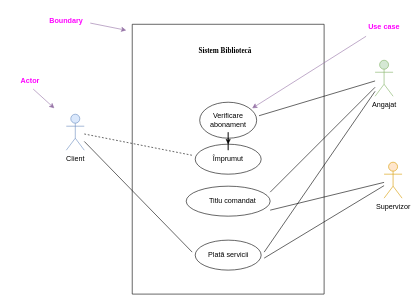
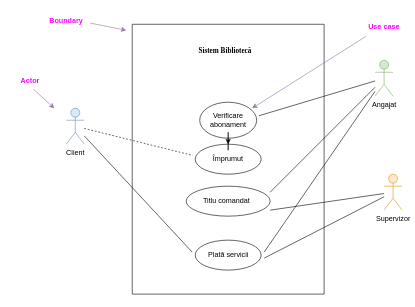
  <mxCell id="0" />
  <mxCell id="1" parent="0" />
  <mxCell id="2" value="" style="verticalLabelPosition=bottom;verticalAlign=top;html=1;shape=mxgraph.basic.rect;fillColor2=none;strokeWidth=1;size=20;indent=5;fillColor=none;absoluteCornerSize=0;" vertex="1" parent="1"><mxGeometry x="220" y="40" width="320" height="450" as="geometry" /></mxCell>
  <mxCell id="3" value="Angajat" style="shape=umlActor;verticalLabelPosition=bottom;verticalAlign=top;html=1;outlineConnect=0;fillColor=#d5e8d4;strokeColor=#82b366;" vertex="1" parent="1"><mxGeometry x="625" y="100" width="30" height="60" as="geometry" /></mxCell>
  <mxCell id="4" value="&lt;b&gt;&lt;font color=&quot;#ff00ff&quot;&gt;Actor&lt;/font&gt;&lt;/b&gt;" style="text;html=1;strokeColor=none;fillColor=none;align=center;verticalAlign=middle;whiteSpace=wrap;rounded=0;" vertex="1" parent="1"><mxGeometry x="20" y="120" width="60" height="30" as="geometry" /></mxCell>
  <mxCell id="5" value="" style="endArrow=classic;html=1;rounded=0;exitX=0.58;exitY=0.934;exitDx=0;exitDy=0;exitPerimeter=0;fillColor=#e1d5e7;strokeColor=#9673a6;" edge="1" parent="1" source="4"><mxGeometry width="50" height="50" relative="1" as="geometry"><mxPoint x="50" y="160" as="sourcePoint" /><mxPoint x="90" y="180" as="targetPoint" /></mxGeometry></mxCell>
  <mxCell id="6" value="Sistem Bibliotecă" style="text;html=1;strokeColor=none;fillColor=none;align=center;verticalAlign=middle;whiteSpace=wrap;rounded=0;fontStyle=1;fontFamily=Lucida Console;" vertex="1" parent="1"><mxGeometry x="310" y="70" width="130" height="30" as="geometry" /></mxCell>
  <mxCell id="7" value="Verificare abonament" style="text;html=1;strokeColor=none;fillColor=none;align=center;verticalAlign=middle;whiteSpace=wrap;rounded=0;fontStyle=0" vertex="1" parent="1"><mxGeometry x="350" y="185" width="60" height="30" as="geometry" /></mxCell>
- <mxCell id="8" value="Titlu comandat" style="text;html=1;strokeColor=none;fillColor=none;align=center;verticalAlign=middle;whiteSpace=wrap;rounded=0;" vertex="1" parent="1"><mxGeometry x="335" y="320" width="105" height="30" as="geometry" /></mxCell>
+ <mxCell id="8" value="Titlu comandat" style="text;html=1;strokeColor=none;fillColor=none;align=center;verticalAlign=middle;whiteSpace=wrap;rounded=0;" vertex="1" parent="1"><mxGeometry x="325" y="320" width="105" height="30" as="geometry" /></mxCell>
  <mxCell id="9" value="Plată servicii" style="text;html=1;strokeColor=none;fillColor=none;align=center;verticalAlign=middle;whiteSpace=wrap;rounded=0;" vertex="1" parent="1"><mxGeometry x="327.5" y="410" width="105" height="30" as="geometry" /></mxCell>
  <mxCell id="10" value="" style="ellipse;whiteSpace=wrap;html=1;fillColor=none;" vertex="1" parent="1"><mxGeometry x="310" y="310" width="140" height="50" as="geometry" /></mxCell>
  <mxCell id="11" value="" style="ellipse;whiteSpace=wrap;html=1;fillColor=none;" vertex="1" parent="1"><mxGeometry x="325" y="400" width="110" height="50" as="geometry" /></mxCell>
  <mxCell id="12" value="&lt;font color=&quot;#ff00ff&quot;&gt;&lt;b&gt;Boundary&lt;/b&gt;&lt;/font&gt;" style="text;html=1;strokeColor=none;fillColor=none;align=center;verticalAlign=middle;whiteSpace=wrap;rounded=0;" vertex="1" parent="1"><mxGeometry x="80" y="20" width="60" height="30" as="geometry" /></mxCell>
  <mxCell id="13" value="" style="endArrow=classic;html=1;rounded=0;exitX=0.58;exitY=0.934;exitDx=0;exitDy=0;exitPerimeter=0;fillColor=#e1d5e7;strokeColor=#9673a6;" edge="1" parent="1"><mxGeometry width="50" height="50" relative="1" as="geometry"><mxPoint x="150" y="38" as="sourcePoint" /><mxPoint x="210" y="50" as="targetPoint" /></mxGeometry></mxCell>
  <mxCell id="14" value="" style="endArrow=classic;html=1;rounded=0;fillColor=#e1d5e7;strokeColor=#9673a6;entryX=0.625;entryY=0.3;entryDx=0;entryDy=0;entryPerimeter=0;" edge="1" parent="1"><mxGeometry width="50" height="50" relative="1" as="geometry"><mxPoint x="610" y="60" as="sourcePoint" /><mxPoint x="420" y="180" as="targetPoint" /></mxGeometry></mxCell>
  <mxCell id="15" value="&lt;font color=&quot;#ff00ff&quot;&gt;&lt;b&gt;Use case&lt;br&gt;&lt;/b&gt;&lt;/font&gt;" style="text;html=1;strokeColor=none;fillColor=none;align=center;verticalAlign=middle;whiteSpace=wrap;rounded=0;" vertex="1" parent="1"><mxGeometry x="610" y="30" width="60" height="30" as="geometry" /></mxCell>
- <mxCell id="16" value="Client" style="shape=umlActor;verticalLabelPosition=bottom;verticalAlign=top;html=1;outlineConnect=0;fillColor=#dae8fc;strokeColor=#6c8ebf;" vertex="1" parent="1"><mxGeometry x="110" y="190" width="30" height="60" as="geometry" /></mxCell>
- <mxCell id="17" value="Supervizor" style="shape=umlActor;verticalLabelPosition=bottom;verticalAlign=top;html=1;outlineConnect=0;fillColor=#ffe6cc;strokeColor=#d79b00;" vertex="1" parent="1"><mxGeometry x="640" y="270" width="30" height="60" as="geometry" /></mxCell>
+ <mxCell id="16" value="Client" style="shape=umlActor;verticalLabelPosition=bottom;verticalAlign=top;html=1;outlineConnect=0;fillColor=#dae8fc;strokeColor=#6c8ebf;" vertex="1" parent="1"><mxGeometry x="110" y="180" width="30" height="60" as="geometry" /></mxCell>
+ <mxCell id="17" value="Supervizor" style="shape=umlActor;verticalLabelPosition=bottom;verticalAlign=top;html=1;outlineConnect=0;fillColor=#ffe6cc;strokeColor=#d79b00;" vertex="1" parent="1"><mxGeometry x="640" y="290" width="30" height="60" as="geometry" /></mxCell>
  <mxCell id="18" value="" style="endArrow=none;html=1;rounded=0;entryX=-0.036;entryY=0.374;entryDx=0;entryDy=0;entryPerimeter=0;dashed=1;" edge="1" parent="1" source="16" target="22"><mxGeometry width="50" height="50" relative="1" as="geometry"><mxPoint x="280" y="250" as="sourcePoint" /><mxPoint x="330" y="200" as="targetPoint" /></mxGeometry></mxCell>
  <mxCell id="19" value="" style="endArrow=none;html=1;rounded=0;" edge="1" parent="1" source="16"><mxGeometry width="50" height="50" relative="1" as="geometry"><mxPoint x="270" y="420" as="sourcePoint" /><mxPoint x="320" y="420" as="targetPoint" /></mxGeometry></mxCell>
  <mxCell id="20" value="" style="edgeStyle=orthogonalEdgeStyle;rounded=0;orthogonalLoop=1;jettySize=auto;html=1;" edge="1" parent="1" source="21" target="22"><mxGeometry relative="1" as="geometry" /></mxCell>
  <mxCell id="21" value="" style="ellipse;whiteSpace=wrap;html=1;fillColor=none;" vertex="1" parent="1"><mxGeometry x="332.5" y="170" width="95" height="60" as="geometry" /></mxCell>
  <mxCell id="22" value="Împrumut" style="ellipse;whiteSpace=wrap;html=1;fillColor=none;" vertex="1" parent="1"><mxGeometry x="325" y="240" width="110" height="50" as="geometry" /></mxCell>
  <mxCell id="23" value="" style="endArrow=none;html=1;rounded=0;exitX=1.041;exitY=0.375;exitDx=0;exitDy=0;exitPerimeter=0;" edge="1" parent="1" source="21" target="3"><mxGeometry width="50" height="50" relative="1" as="geometry"><mxPoint x="440" y="200" as="sourcePoint" /><mxPoint x="490" y="210" as="targetPoint" /></mxGeometry></mxCell>
  <mxCell id="24" value="" style="endArrow=none;html=1;rounded=0;" edge="1" parent="1" target="3"><mxGeometry width="50" height="50" relative="1" as="geometry"><mxPoint x="450" y="320" as="sourcePoint" /><mxPoint x="500" y="270" as="targetPoint" /></mxGeometry></mxCell>
  <mxCell id="25" value="" style="endArrow=none;html=1;rounded=0;" edge="1" parent="1" target="3"><mxGeometry width="50" height="50" relative="1" as="geometry"><mxPoint x="440" y="420" as="sourcePoint" /><mxPoint x="490" y="370" as="targetPoint" /></mxGeometry></mxCell>
  <mxCell id="26" value="" style="endArrow=none;html=1;rounded=0;" edge="1" parent="1" target="17"><mxGeometry width="50" height="50" relative="1" as="geometry"><mxPoint x="450" y="350" as="sourcePoint" /><mxPoint x="500" y="300" as="targetPoint" /></mxGeometry></mxCell>
  <mxCell id="27" value="" style="endArrow=none;html=1;rounded=0;" edge="1" parent="1" target="17"><mxGeometry width="50" height="50" relative="1" as="geometry"><mxPoint x="440" y="430" as="sourcePoint" /><mxPoint x="490" y="380" as="targetPoint" /></mxGeometry></mxCell>
